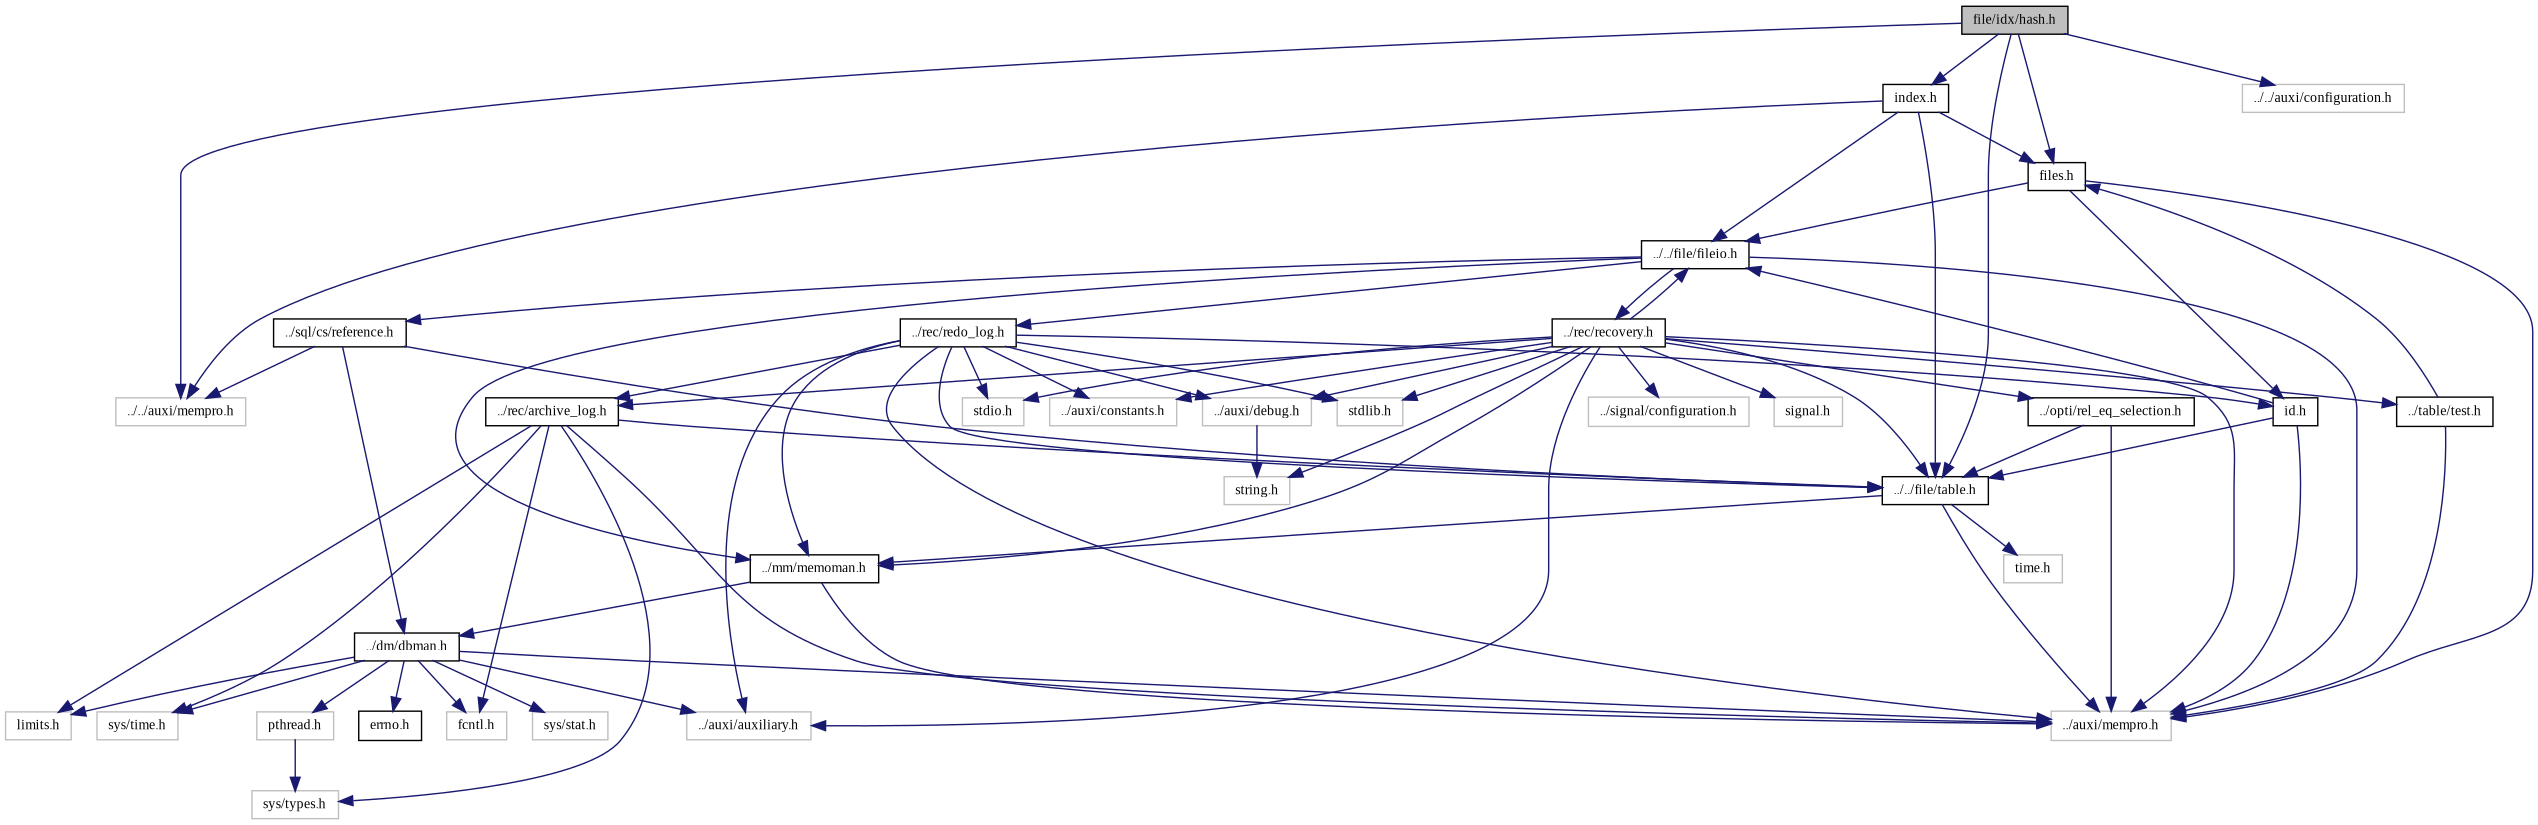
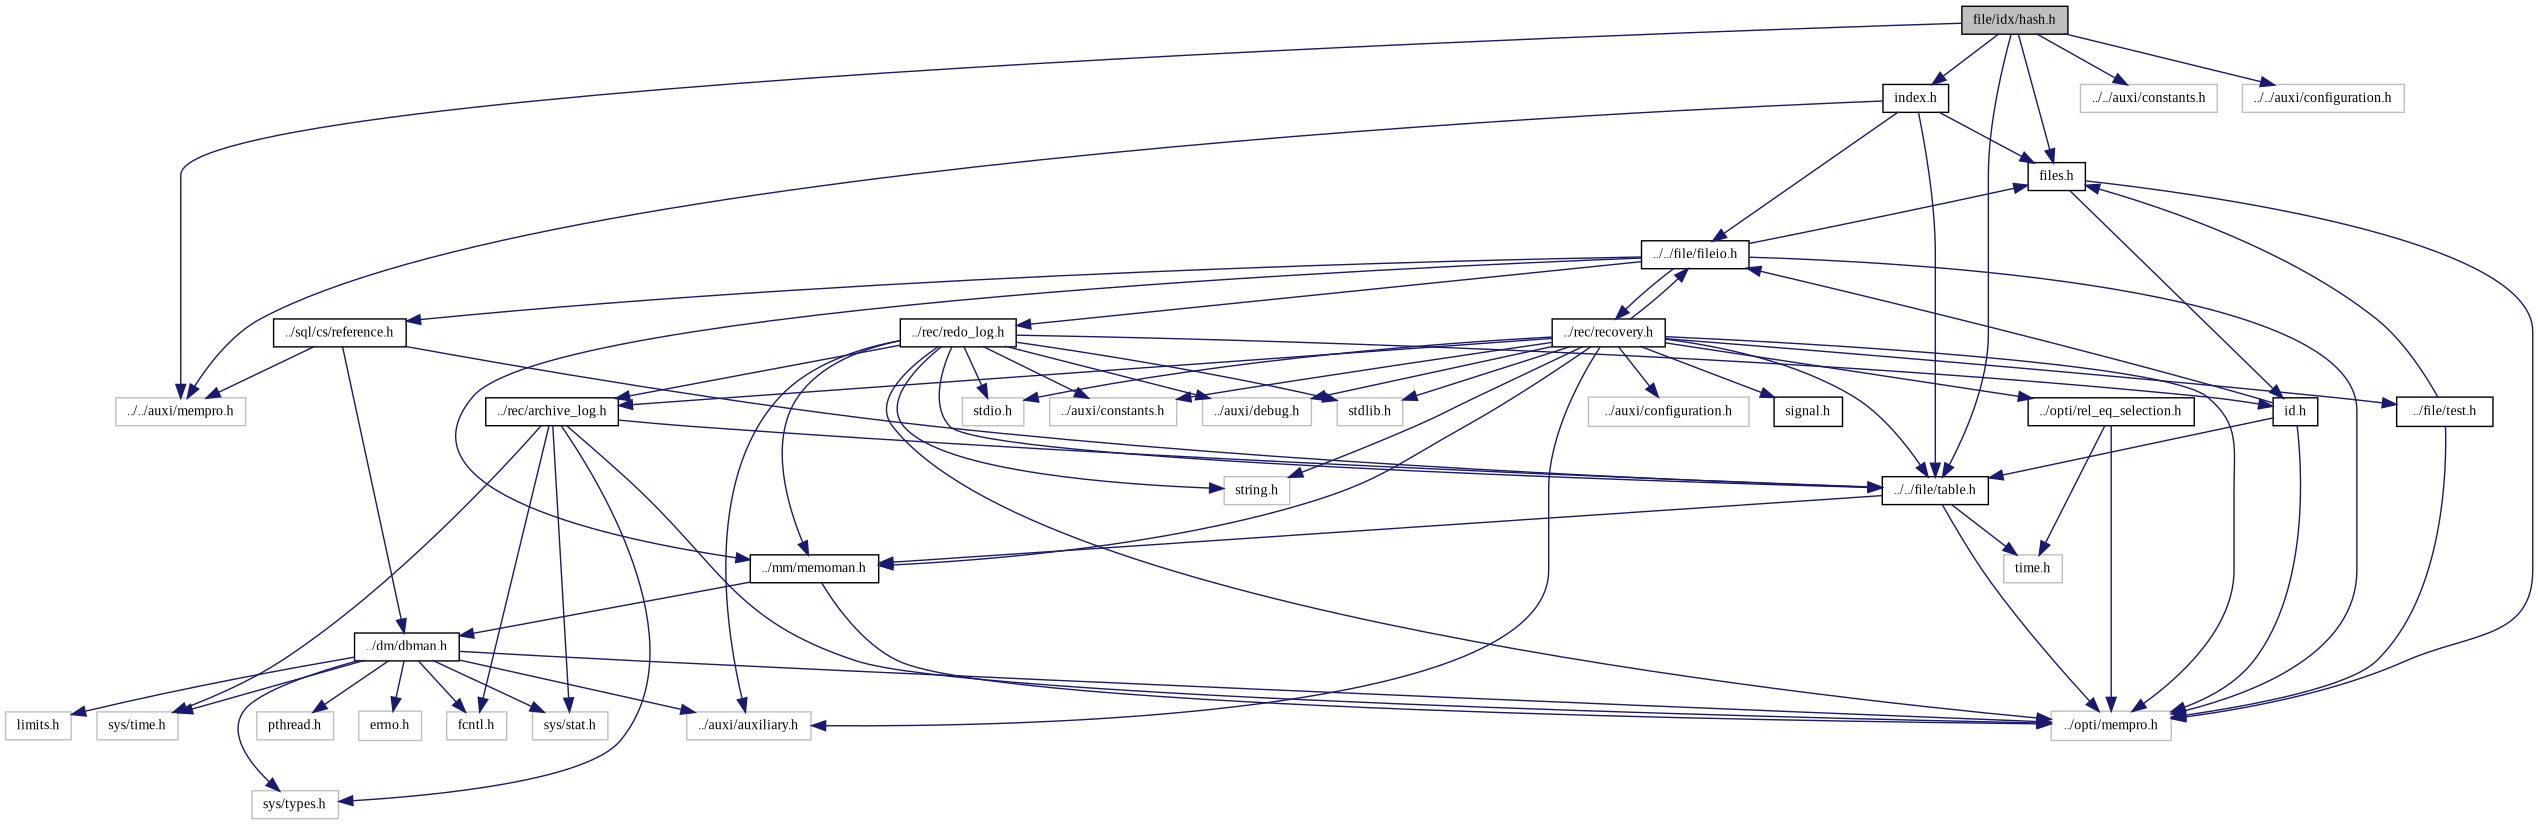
  digraph {
    fontname="Liberation Serif"
    node [color=grey75 fontname="Liberation Serif" fontsize=10 shape=record]
    edge [color=midnightblue fontname="Liberation Serif" fontsize=10 labelfontname=Helvetica labelfontsize=10 style=solid]
    n1 [color=black fillcolor=grey75 fontcolor=black height=0.2 label="file/idx/hash.h" style=filled width=0.4]
    n2 [color=black height=0.2 label="index.h" width=0.4]
    n3 [height=0.2 label="../../auxi/mempro.h" width=0.4]
    n4 [color=black height=0.2 label="../../file/table.h" width=0.4]
    n5 [color=black height=0.2 label="files.h" width=0.4]
+   n6 [height=0.2 label="../../auxi/constants.h" width=0.4]
    n7 [height=0.2 label="../../auxi/configuration.h" width=0.4]
    n8 [color=black height=0.2 label="../../file/fileio.h" width=0.4]
    n9 [color=black height=0.2 label="../mm/memoman.h" width=0.4]
-   n10 [height=0.2 label="../auxi/mempro.h" width=0.4]
+   n10 [height=0.2 label="../opti/mempro.h" width=0.4]
    n11 [height=0.2 label="time.h" width=0.4]
    n12 [color=black height=0.2 label="id.h" width=0.4]
    n13 [color=black height=0.2 label="../sql/cs/reference.h" width=0.4]
    n14 [color=black height=0.2 label="../rec/recovery.h" width=0.4]
    n15 [color=black height=0.2 label="../rec/redo_log.h" width=0.4]
    n16 [color=black height=0.2 label="../dm/dbman.h" width=0.4]
    n17 [height=0.2 label="../auxi/auxiliary.h" width=0.4]
-   n18 [color=black height=0.2 label="errno.h" width=0.4]
+   n18 [height=0.2 label="errno.h" width=0.4]
    n19 [height=0.2 label="pthread.h" width=0.4]
    n20 [height=0.2 label="sys/time.h" width=0.4]
    n21 [height=0.2 label="sys/types.h" width=0.4]
    n22 [height=0.2 label="sys/stat.h" width=0.4]
    n23 [height=0.2 label="fcntl.h" width=0.4]
    n24 [height=0.2 label="limits.h" width=0.4]
    n25 [height=0.2 label="../auxi/constants.h" width=0.4]
-   n26 [height=0.2 label="../signal/configuration.h" width=0.4]
+   n26 [height=0.2 label="../auxi/configuration.h" width=0.4]
    n27 [height=0.2 label="../auxi/debug.h" width=0.4]
    n28 [color=black height=0.2 label="../rec/archive_log.h" width=0.4]
-   n29 [color=black height=0.2 label="../table/test.h" width=0.4]
+   n29 [color=black height=0.2 label="../file/test.h" width=0.4]
    n30 [color=black height=0.2 label="../opti/rel_eq_selection.h" width=0.4]
    n31 [height=0.2 label="stdio.h" width=0.4]
    n32 [height=0.2 label="stdlib.h" width=0.4]
    n33 [height=0.2 label="string.h" width=0.4]
-   n34 [height=0.2 label="signal.h" width=0.4]
+   n34 [color=black height=0.2 label="signal.h" width=0.4]
    n1 -> n2
    n1 -> n3
    n1 -> n4
    n1 -> n5
+   n1 -> n6
    n1 -> n7
    n2 -> n3
    n2 -> n4
    n2 -> n5
    n2 -> n8
    n4 -> n9
    n4 -> n10
    n4 -> n11
    n5 -> n10
    n5 -> n12
-   n5 -> n8
+   n8 -> n5
    n8 -> n9
    n8 -> n10
    n8 -> n13
    n8 -> n14
    n8 -> n15
    n9 -> n10
    n9 -> n16
    n12 -> n4
    n12 -> n8
    n12 -> n10
    n13 -> n3
    n13 -> n4
    n13 -> n16
    n14 -> n4
    n14 -> n8
    n14 -> n9
    n14 -> n10
    n14 -> n17
    n14 -> n25
    n14 -> n26
    n14 -> n27
    n14 -> n28
    n14 -> n29
    n14 -> n30
    n14 -> n31
    n14 -> n32
    n14 -> n33
    n14 -> n34
    n15 -> n4
    n15 -> n9
    n15 -> n10
    n15 -> n12
    n15 -> n17
    n15 -> n25
    n15 -> n27
    n15 -> n28
    n15 -> n31
    n15 -> n32
-   n27 -> n33
+   n15 -> n33
    n16 -> n10
    n16 -> n17
    n16 -> n18
    n16 -> n19
    n16 -> n20
-   n19 -> n21
+   n16 -> n21
    n16 -> n22
    n16 -> n23
    n16 -> n24
    n28 -> n4
    n28 -> n10
    n28 -> n20
    n28 -> n21
-   n28 -> n24
+   n28 -> n22
    n28 -> n23
    n29 -> n5
    n29 -> n10
-   n30 -> n4
+   n30 -> n11
    n30 -> n10
  }
